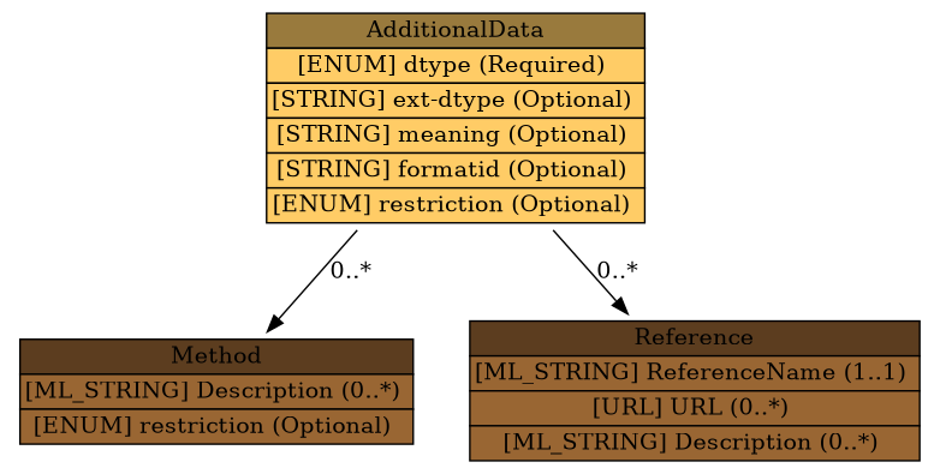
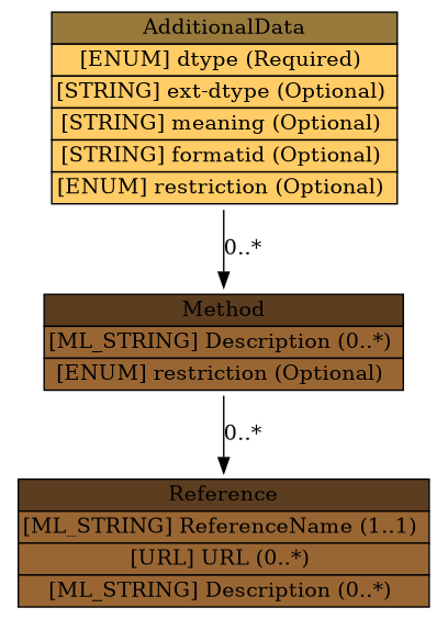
  digraph {
    rankdir=TB
    node [shape=plaintext]
    n1 [height=0.95833 label=<<table BORDER="0" CELLBORDER="1" CELLSPACING="0"> <tr > <td BGCOLOR="#5c3d1f" HREF="#" TITLE="The Method class describes the methodology used by the intruder to perpetrate the events of the incident. This class consists of a list of references describing the attack method and a free form description of the technique. ">Method</td> </tr>" %<tr><td BGCOLOR="#996633" HREF="#" TITLE="A free-form text description of the methodology used by the intruder.">[ML_STRING] Description (0..*) </td></tr>%<tr><td BGCOLOR="#996633" HREF="#" TITLE="This attribute is defined in Section 3.2.">[ENUM] restriction (Optional) </td></tr>%</table>> width=3.3611]
    n2 [height=1.2361 label=<<table BORDER="0" CELLBORDER="1" CELLSPACING="0"> <tr > <td BGCOLOR="#5c3d1f" HREF="#" TITLE="The Reference class is a reference to a vulnerability, IDS alert, malware sample, advisory, or attack technique. A reference consists of a name, a URL to this reference, and an optional description. ">Reference</td> </tr>" %<tr><td BGCOLOR="#996633" HREF="#" TITLE="Name of the reference.">[ML_STRING] ReferenceName (1..1) </td></tr>%<tr><td BGCOLOR="#996633" HREF="#" TITLE="A URL associated with the reference.">[URL] URL (0..*) </td></tr>%<tr><td BGCOLOR="#996633" HREF="#" TITLE="A free-form text description of this reference.">[ML_STRING] Description (0..*) </td></tr>%</table>> width=3.8056]
    n3 [height=1.7917 label=<<table BORDER="0" CELLBORDER="1" CELLSPACING="0"> <tr > <td BGCOLOR="#997a3d" HREF="#" TITLE="The AdditionalData class serves as an extension mechanism for information not otherwise represented in the data model. For relatively simple information, atomic data types (e.g., integers, strings) are provided with a mechanism to annotate their meaning. The class can also be used to extend the data model (and the associated Schema) to support proprietary extensions by encapsulating entire XML documents conforming to another Schema (e.g., IDMEF). A detailed discussion for extending the data model and the schema can be found in Section 5. ">AdditionalData</td> </tr>" %<tr><td BGCOLOR="#FFCC66" HREF="#" TITLE="The data type of the element content.  The permitted values for this attribute are shown below.  The default value is &quot;string&quot;.">[ENUM] dtype (Required) </td></tr>%<tr><td BGCOLOR="#FFCC66" HREF="#" TITLE="A means by which to extend the dtype attribute.  See Section 5.1.">[STRING] ext-dtype (Optional) </td></tr>%<tr><td BGCOLOR="#FFCC66" HREF="#" TITLE="A free-form description of the element content.">[STRING] meaning (Optional) </td></tr>%<tr><td BGCOLOR="#FFCC66" HREF="#" TITLE="An identifier referencing the format and semantics of the element content.">[STRING] formatid (Optional) </td></tr>%<tr><td BGCOLOR="#FFCC66" HREF="#" TITLE="This attribute has been defined in Section 3.2.">[ENUM] restriction (Optional) </td></tr>%</table>> width=3.2778]
-   n3 -> n2 [label="0..*"]
+   n1 -> n2 [label="0..*"]
    n3 -> n1 [label="0..*"]
  }
